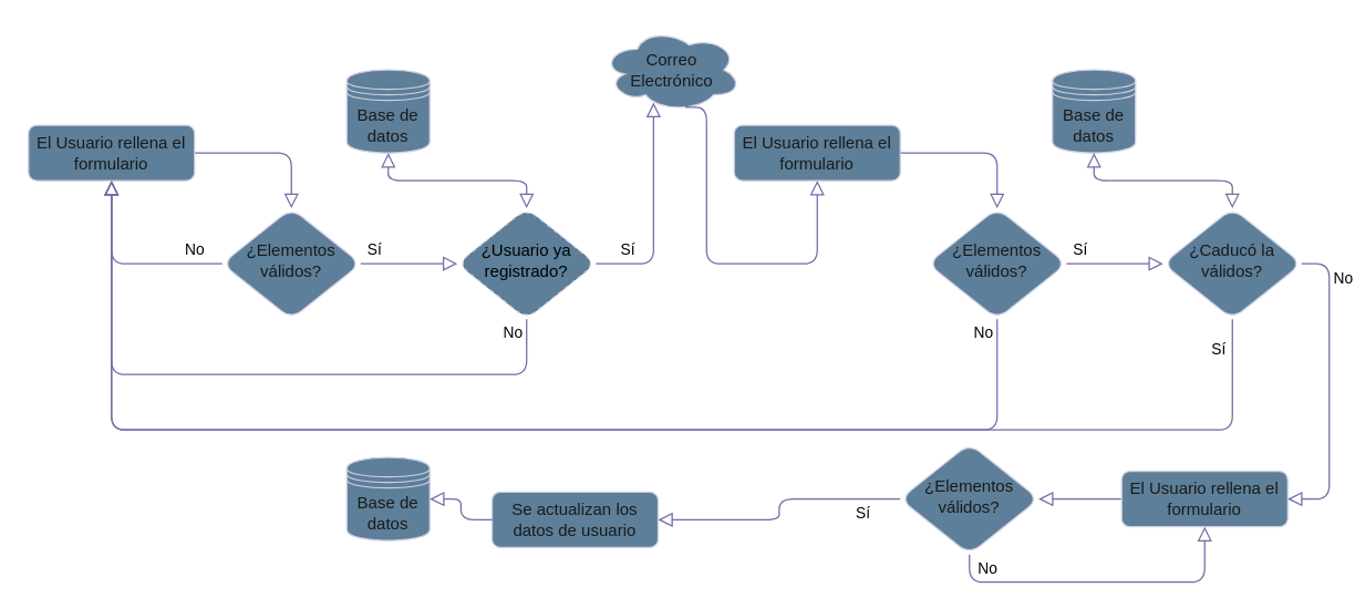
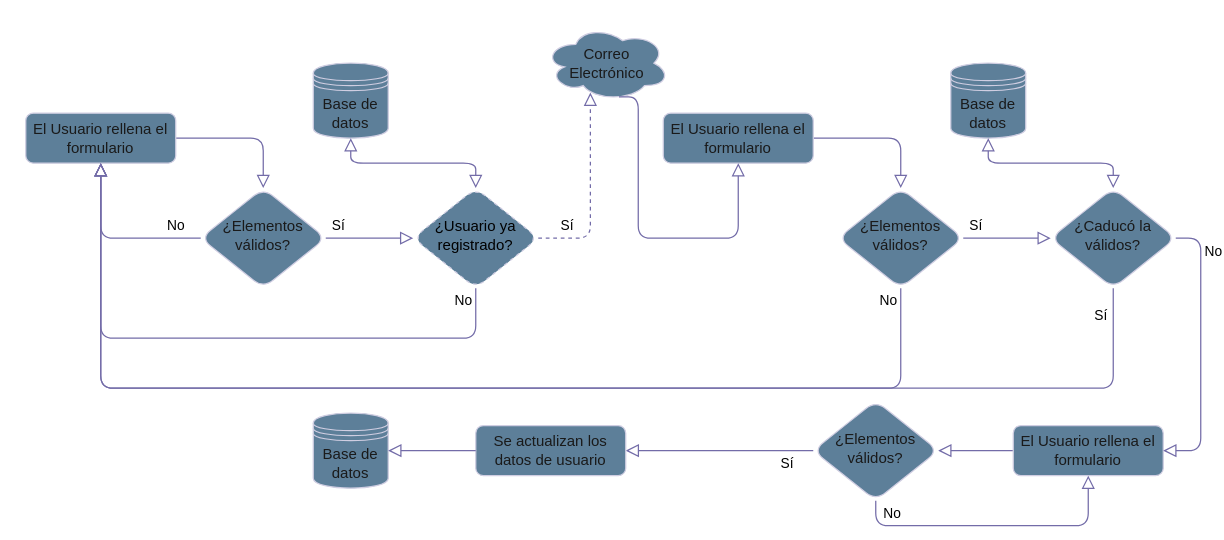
  <mxCell id="0" />
  <mxCell id="1" parent="0" />
  <mxCell id="2" value="" style="rounded=1;html=1;jettySize=auto;orthogonalLoop=1;fontSize=11;endArrow=block;endFill=0;endSize=8;strokeWidth=1;shadow=0;labelBackgroundColor=none;edgeStyle=orthogonalEdgeStyle;strokeColor=#736CA8;fontColor=default;" parent="1" source="3" target="6" edge="1"><mxGeometry relative="1" as="geometry" /></mxCell>
  <mxCell id="3" value="El Usuario rellena el formulario" style="rounded=1;whiteSpace=wrap;html=1;fontSize=12;glass=0;strokeWidth=1;shadow=0;labelBackgroundColor=none;fillColor=#5D7F99;strokeColor=#D0CEE2;fontColor=#1A1A1A;" parent="1" vertex="1"><mxGeometry x="20" y="90" width="120" height="40" as="geometry" /></mxCell>
  <mxCell id="4" value="Sí" style="rounded=1;html=1;jettySize=auto;orthogonalLoop=1;fontSize=11;endArrow=block;endFill=0;endSize=8;strokeWidth=1;shadow=0;labelBackgroundColor=none;edgeStyle=orthogonalEdgeStyle;strokeColor=#736CA8;fontColor=default;" parent="1" source="6" target="8" edge="1"><mxGeometry x="-0.714" y="10" relative="1" as="geometry"><mxPoint as="offset" /></mxGeometry></mxCell>
  <mxCell id="5" value="No" style="edgeStyle=orthogonalEdgeStyle;rounded=1;html=1;jettySize=auto;orthogonalLoop=1;fontSize=11;endArrow=block;endFill=0;endSize=8;strokeWidth=1;shadow=0;labelBackgroundColor=none;strokeColor=#736CA8;fontColor=default;entryX=0.5;entryY=1;entryDx=0;entryDy=0;" parent="1" source="6" target="3" edge="1"><mxGeometry x="-0.714" y="-10" relative="1" as="geometry"><mxPoint as="offset" /></mxGeometry></mxCell>
  <mxCell id="6" value="¿Elementos&lt;div&gt;válidos?&lt;/div&gt;" style="rhombus;whiteSpace=wrap;html=1;shadow=0;fontFamily=Helvetica;fontSize=12;align=center;strokeWidth=1;spacing=6;spacingTop=-4;labelBackgroundColor=none;fillColor=#5D7F99;strokeColor=#D0CEE2;fontColor=#1A1A1A;rounded=1;" parent="1" vertex="1"><mxGeometry x="160" y="150" width="100" height="80" as="geometry" /></mxCell>
  <mxCell id="7" value="No" style="edgeStyle=orthogonalEdgeStyle;rounded=1;html=1;jettySize=auto;orthogonalLoop=1;fontSize=11;endArrow=block;endFill=0;endSize=8;strokeWidth=1;shadow=0;labelBackgroundColor=none;strokeColor=#736CA8;fontColor=default;" parent="1" source="8" edge="1"><mxGeometry x="-0.958" y="-10" relative="1" as="geometry"><mxPoint as="offset" /><mxPoint x="80" y="130" as="targetPoint" /><Array as="points"><mxPoint x="380" y="270" /><mxPoint x="80" y="270" /></Array></mxGeometry></mxCell>
  <mxCell id="8" value="&lt;font style=&quot;color: rgb(0, 0, 0);&quot;&gt;¿&lt;span style=&quot;background-color: transparent;&quot;&gt;Usuario ya registrado?&lt;/span&gt;&lt;/font&gt;" style="rhombus;whiteSpace=wrap;html=1;shadow=0;fontFamily=Helvetica;fontSize=12;align=center;strokeWidth=1;spacing=6;spacingTop=-4;labelBackgroundColor=none;fillColor=#5D7F99;strokeColor=#D0CEE2;fontColor=#1A1A1A;rounded=1;dashed=1;" parent="1" vertex="1"><mxGeometry x="330" y="150" width="100" height="80" as="geometry" /></mxCell>
  <mxCell id="9" value="Base de datos" style="shape=datastore;whiteSpace=wrap;html=1;strokeColor=#D0CEE2;fontColor=#1A1A1A;fillColor=#5D7F99;labelBackgroundColor=none;" parent="1" vertex="1"><mxGeometry x="250" y="50" width="60" height="60" as="geometry" /></mxCell>
  <mxCell id="10" value="" style="endArrow=block;startArrow=block;html=1;rounded=1;strokeColor=#736CA8;fontColor=default;endFill=0;startFill=0;endSize=8;startSize=8;entryX=0.5;entryY=1;entryDx=0;entryDy=0;exitX=0.5;exitY=0;exitDx=0;exitDy=0;edgeStyle=orthogonalEdgeStyle;curved=0;labelBackgroundColor=none;" parent="1" source="8" target="9" edge="1"><mxGeometry width="50" height="50" relative="1" as="geometry"><mxPoint x="320" y="280" as="sourcePoint" /><mxPoint x="370" y="230" as="targetPoint" /></mxGeometry></mxCell>
  <mxCell id="11" value="" style="rounded=1;html=1;jettySize=auto;orthogonalLoop=1;fontSize=11;endArrow=block;endFill=0;endSize=8;strokeWidth=1;shadow=0;labelBackgroundColor=none;edgeStyle=orthogonalEdgeStyle;strokeColor=#736CA8;fontColor=default;" parent="1" source="12" target="15" edge="1"><mxGeometry relative="1" as="geometry" /></mxCell>
  <mxCell id="12" value="El Usuario rellena el formulario" style="rounded=1;whiteSpace=wrap;html=1;fontSize=12;glass=0;strokeWidth=1;shadow=0;labelBackgroundColor=none;fillColor=#5D7F99;strokeColor=#D0CEE2;fontColor=#1A1A1A;" parent="1" vertex="1"><mxGeometry x="530" y="90" width="120" height="40" as="geometry" /></mxCell>
  <mxCell id="13" value="Sí" style="rounded=1;html=1;jettySize=auto;orthogonalLoop=1;fontSize=11;endArrow=block;endFill=0;endSize=8;strokeWidth=1;shadow=0;labelBackgroundColor=none;edgeStyle=orthogonalEdgeStyle;strokeColor=#736CA8;fontColor=default;" parent="1" source="15" target="17" edge="1"><mxGeometry x="-0.714" y="10" relative="1" as="geometry"><mxPoint as="offset" /></mxGeometry></mxCell>
  <mxCell id="14" value="No" style="rounded=1;html=1;jettySize=auto;orthogonalLoop=1;fontSize=11;endArrow=block;endFill=0;endSize=8;strokeWidth=1;shadow=0;labelBackgroundColor=none;strokeColor=#736CA8;fontColor=default;entryX=0.5;entryY=1;entryDx=0;entryDy=0;exitX=0.5;exitY=1;exitDx=0;exitDy=0;edgeStyle=orthogonalEdgeStyle;" parent="1" source="15" target="3" edge="1"><mxGeometry x="-0.978" y="-10" relative="1" as="geometry"><mxPoint as="offset" /><mxPoint x="50" y="190" as="targetPoint" /><Array as="points"><mxPoint x="720" y="310" /><mxPoint x="80" y="310" /></Array></mxGeometry></mxCell>
  <mxCell id="15" value="¿Elementos&lt;div&gt;válidos?&lt;/div&gt;" style="rhombus;whiteSpace=wrap;html=1;shadow=0;fontFamily=Helvetica;fontSize=12;align=center;strokeWidth=1;spacing=6;spacingTop=-4;labelBackgroundColor=none;fillColor=#5D7F99;strokeColor=#D0CEE2;fontColor=#1A1A1A;rounded=1;" parent="1" vertex="1"><mxGeometry x="670" y="150" width="100" height="80" as="geometry" /></mxCell>
  <mxCell id="16" value="Sí" style="rounded=1;html=1;jettySize=auto;orthogonalLoop=1;fontSize=11;endArrow=block;endFill=0;endSize=8;strokeWidth=1;shadow=0;labelBackgroundColor=none;strokeColor=#736CA8;fontColor=default;entryX=0.5;entryY=1;entryDx=0;entryDy=0;exitX=0.5;exitY=1;exitDx=0;exitDy=0;edgeStyle=orthogonalEdgeStyle;" parent="1" source="17" target="3" edge="1"><mxGeometry x="-0.958" y="-10" relative="1" as="geometry"><mxPoint as="offset" /><mxPoint x="640" y="130" as="targetPoint" /><Array as="points"><mxPoint x="890" y="310" /><mxPoint x="80" y="310" /></Array></mxGeometry></mxCell>
  <mxCell id="17" value="¿Caducó la válidos?" style="rhombus;whiteSpace=wrap;html=1;shadow=0;fontFamily=Helvetica;fontSize=12;align=center;strokeWidth=1;spacing=6;spacingTop=-4;labelBackgroundColor=none;fillColor=#5D7F99;strokeColor=#D0CEE2;fontColor=#1A1A1A;rounded=1;" parent="1" vertex="1"><mxGeometry x="840" y="150" width="100" height="80" as="geometry" /></mxCell>
  <mxCell id="18" value="Base de datos" style="shape=datastore;whiteSpace=wrap;html=1;strokeColor=#D0CEE2;fontColor=#1A1A1A;fillColor=#5D7F99;labelBackgroundColor=none;" parent="1" vertex="1"><mxGeometry x="760" y="50" width="60" height="60" as="geometry" /></mxCell>
  <mxCell id="19" value="" style="endArrow=block;startArrow=block;html=1;rounded=1;strokeColor=#736CA8;fontColor=default;endFill=0;startFill=0;endSize=8;startSize=8;entryX=0.5;entryY=1;entryDx=0;entryDy=0;exitX=0.5;exitY=0;exitDx=0;exitDy=0;edgeStyle=orthogonalEdgeStyle;curved=0;labelBackgroundColor=none;" parent="1" source="17" target="18" edge="1"><mxGeometry width="50" height="50" relative="1" as="geometry"><mxPoint x="830" y="280" as="sourcePoint" /><mxPoint x="880" y="230" as="targetPoint" /></mxGeometry></mxCell>
  <mxCell id="20" value="Correo Electrónico" style="ellipse;shape=cloud;whiteSpace=wrap;html=1;align=center;strokeColor=#D0CEE2;fontColor=#1A1A1A;fillColor=#5D7F99;labelBackgroundColor=none;" parent="1" vertex="1"><mxGeometry x="435" y="20" width="100" height="60" as="geometry" /></mxCell>
- <mxCell id="21" value="Sí" style="rounded=1;html=1;jettySize=auto;orthogonalLoop=1;fontSize=11;endArrow=block;endFill=0;endSize=8;strokeWidth=1;shadow=0;labelBackgroundColor=none;edgeStyle=orthogonalEdgeStyle;strokeColor=#736CA8;fontColor=default;exitX=1;exitY=0.5;exitDx=0;exitDy=0;entryX=0.367;entryY=0.893;entryDx=0;entryDy=0;entryPerimeter=0;" parent="1" source="8" target="20" edge="1"><mxGeometry x="-0.714" y="10" relative="1" as="geometry"><mxPoint as="offset" /><mxPoint x="270" y="200" as="sourcePoint" /><mxPoint x="490" y="100" as="targetPoint" /></mxGeometry></mxCell>
+ <mxCell id="21" value="Sí" style="rounded=1;html=1;jettySize=auto;orthogonalLoop=1;fontSize=11;endArrow=block;endFill=0;endSize=8;strokeWidth=1;shadow=0;labelBackgroundColor=none;edgeStyle=orthogonalEdgeStyle;strokeColor=#736CA8;fontColor=default;exitX=1;exitY=0.5;exitDx=0;exitDy=0;entryX=0.367;entryY=0.893;entryDx=0;entryDy=0;entryPerimeter=0;dashed=1;" parent="1" source="8" target="20" edge="1"><mxGeometry x="-0.714" y="10" relative="1" as="geometry"><mxPoint as="offset" /><mxPoint x="270" y="200" as="sourcePoint" /><mxPoint x="490" y="100" as="targetPoint" /></mxGeometry></mxCell>
  <mxCell id="22" value="" style="rounded=1;html=1;jettySize=auto;orthogonalLoop=1;fontSize=11;endArrow=block;endFill=0;endSize=8;strokeWidth=1;shadow=0;labelBackgroundColor=none;strokeColor=#736CA8;fontColor=default;exitX=0.596;exitY=0.95;exitDx=0;exitDy=0;exitPerimeter=0;edgeStyle=orthogonalEdgeStyle;entryX=0.5;entryY=1;entryDx=0;entryDy=0;" parent="1" source="20" target="12" edge="1"><mxGeometry x="-0.714" y="10" relative="1" as="geometry"><mxPoint as="offset" /><mxPoint x="510" y="100" as="sourcePoint" /><mxPoint x="580" y="260" as="targetPoint" /><Array as="points"><mxPoint x="510" y="190" /><mxPoint x="590" y="190" /></Array></mxGeometry></mxCell>
  <mxCell id="23" value="" style="rounded=1;html=1;jettySize=auto;orthogonalLoop=1;fontSize=11;endArrow=block;endFill=0;endSize=8;strokeWidth=1;shadow=0;labelBackgroundColor=none;edgeStyle=orthogonalEdgeStyle;strokeColor=#736CA8;fontColor=default;" parent="1" source="24" target="26" edge="1"><mxGeometry relative="1" as="geometry" /></mxCell>
  <mxCell id="24" value="El Usuario rellena el formulario" style="rounded=1;whiteSpace=wrap;html=1;fontSize=12;glass=0;strokeWidth=1;shadow=0;labelBackgroundColor=none;fillColor=#5D7F99;strokeColor=#D0CEE2;fontColor=#1A1A1A;" parent="1" vertex="1"><mxGeometry x="810" y="340" width="120" height="40" as="geometry" /></mxCell>
  <mxCell id="25" value="Sí" style="rounded=1;html=1;jettySize=auto;orthogonalLoop=1;fontSize=11;endArrow=block;endFill=0;endSize=8;strokeWidth=1;shadow=0;labelBackgroundColor=none;edgeStyle=orthogonalEdgeStyle;strokeColor=#736CA8;fontColor=default;entryX=1;entryY=0.5;entryDx=0;entryDy=0;" parent="1" source="26" target="30" edge="1"><mxGeometry x="-0.714" y="10" relative="1" as="geometry"><mxPoint as="offset" /><mxPoint x="530" y="360" as="targetPoint" /></mxGeometry></mxCell>
  <mxCell id="26" value="¿Elementos&lt;div&gt;válidos?&lt;/div&gt;" style="rhombus;whiteSpace=wrap;html=1;shadow=0;fontFamily=Helvetica;fontSize=12;align=center;strokeWidth=1;spacing=6;spacingTop=-4;labelBackgroundColor=none;fillColor=#5D7F99;strokeColor=#D0CEE2;fontColor=#1A1A1A;rounded=1;" parent="1" vertex="1"><mxGeometry x="650" y="320" width="100" height="80" as="geometry" /></mxCell>
  <mxCell id="27" value="No" style="rounded=1;html=1;jettySize=auto;orthogonalLoop=1;fontSize=11;endArrow=block;endFill=0;endSize=8;strokeWidth=1;shadow=0;labelBackgroundColor=none;edgeStyle=orthogonalEdgeStyle;strokeColor=#736CA8;fontColor=default;exitX=1;exitY=0.5;exitDx=0;exitDy=0;entryX=1;entryY=0.5;entryDx=0;entryDy=0;" parent="1" source="17" target="24" edge="1"><mxGeometry x="-0.714" y="10" relative="1" as="geometry"><mxPoint as="offset" /><mxPoint x="1060" y="280" as="sourcePoint" /><mxPoint x="1010" y="350" as="targetPoint" /></mxGeometry></mxCell>
  <mxCell id="28" value="No" style="rounded=1;html=1;jettySize=auto;orthogonalLoop=1;fontSize=11;endArrow=block;endFill=0;endSize=8;strokeWidth=1;shadow=0;labelBackgroundColor=none;edgeStyle=orthogonalEdgeStyle;strokeColor=#736CA8;fontColor=default;exitX=0.5;exitY=1;exitDx=0;exitDy=0;entryX=0.5;entryY=1;entryDx=0;entryDy=0;" parent="1" source="26" target="24" edge="1"><mxGeometry x="-0.714" y="10" relative="1" as="geometry"><mxPoint as="offset" /><mxPoint x="950" y="200" as="sourcePoint" /><mxPoint x="940" y="370" as="targetPoint" /></mxGeometry></mxCell>
  <mxCell id="29" value="Base de datos" style="shape=datastore;whiteSpace=wrap;html=1;strokeColor=#D0CEE2;fontColor=#1A1A1A;fillColor=#5D7F99;labelBackgroundColor=none;" parent="1" vertex="1"><mxGeometry x="250" y="330" width="60" height="60" as="geometry" /></mxCell>
- <mxCell id="30" value="Se actualizan los datos de usuario" style="rounded=1;whiteSpace=wrap;html=1;fontSize=12;glass=0;strokeWidth=1;shadow=0;labelBackgroundColor=none;fillColor=#5D7F99;strokeColor=#D0CEE2;fontColor=#1A1A1A;" parent="1" vertex="1"><mxGeometry x="355" y="355" width="120" height="40" as="geometry" /></mxCell>
+ <mxCell id="30" value="Se actualizan los datos de usuario" style="rounded=1;whiteSpace=wrap;html=1;fontSize=12;glass=0;strokeWidth=1;shadow=0;labelBackgroundColor=none;fillColor=#5D7F99;strokeColor=#D0CEE2;fontColor=#1A1A1A;" parent="1" vertex="1"><mxGeometry x="380" y="340" width="120" height="40" as="geometry" /></mxCell>
  <mxCell id="31" value="" style="rounded=1;html=1;jettySize=auto;orthogonalLoop=1;fontSize=11;endArrow=block;endFill=0;endSize=8;strokeWidth=1;shadow=0;labelBackgroundColor=none;edgeStyle=orthogonalEdgeStyle;strokeColor=#736CA8;fontColor=default;entryX=1;entryY=0.5;entryDx=0;entryDy=0;exitX=0;exitY=0.5;exitDx=0;exitDy=0;" parent="1" source="30" target="29" edge="1"><mxGeometry x="-0.714" y="10" relative="1" as="geometry"><mxPoint as="offset" /><mxPoint x="660" y="370" as="sourcePoint" /><mxPoint x="510" y="370" as="targetPoint" /></mxGeometry></mxCell>
